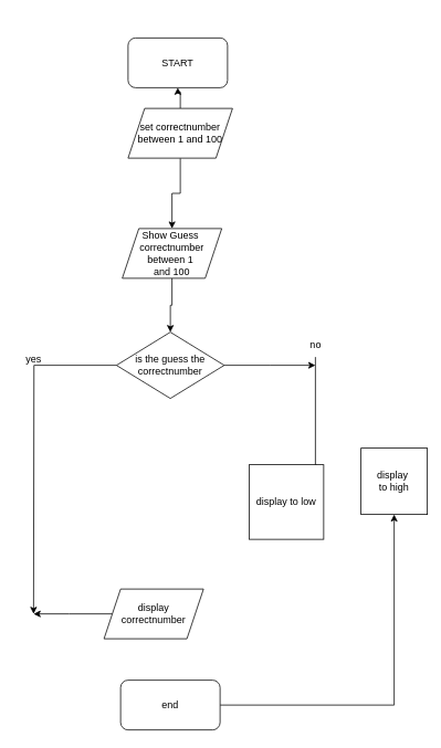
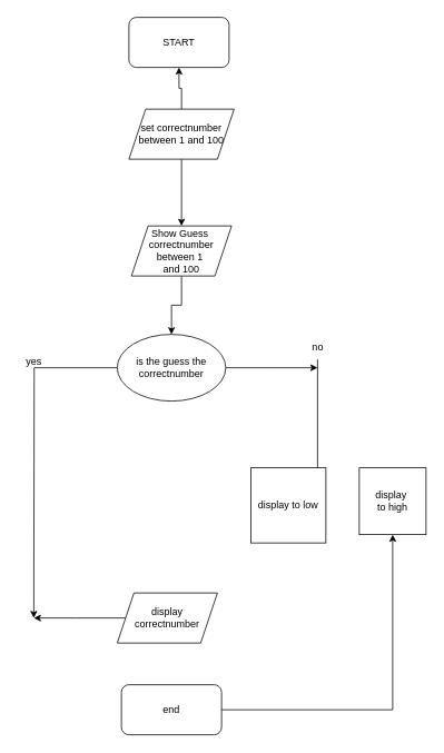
  <mxCell id="0" />
  <mxCell id="1" parent="0" />
- <mxCell id="2" value="START" style="rounded=1;whiteSpace=wrap;html=1;" vertex="1" parent="1"><mxGeometry x="154" y="45" width="120" height="60" as="geometry" /></mxCell>
+ <mxCell id="2" value="START" style="rounded=1;whiteSpace=wrap;html=1;" vertex="1" parent="1"><mxGeometry x="154" y="20" width="120" height="60" as="geometry" /></mxCell>
  <mxCell id="3" value="" style="edgeStyle=orthogonalEdgeStyle;rounded=0;orthogonalLoop=1;jettySize=auto;html=1;" edge="1" parent="1" source="5" target="2"><mxGeometry relative="1" as="geometry" /></mxCell>
  <mxCell id="4" value="" style="edgeStyle=orthogonalEdgeStyle;rounded=0;orthogonalLoop=1;jettySize=auto;html=1;" edge="1" parent="1" source="5" target="7"><mxGeometry relative="1" as="geometry" /></mxCell>
  <mxCell id="5" value="set correctnumber&lt;div&gt;between 1 and 100&lt;/div&gt;" style="shape=parallelogram;perimeter=parallelogramPerimeter;whiteSpace=wrap;html=1;fixedSize=1;" vertex="1" parent="1"><mxGeometry x="154" y="130" width="126" height="60" as="geometry" /></mxCell>
  <mxCell id="6" value="" style="edgeStyle=orthogonalEdgeStyle;rounded=0;orthogonalLoop=1;jettySize=auto;html=1;" edge="1" parent="1" source="7" target="10"><mxGeometry relative="1" as="geometry" /></mxCell>
- <mxCell id="7" value="Show Guess&amp;nbsp;&lt;div&gt;correctnumber&lt;/div&gt;&lt;div&gt;between 1&amp;nbsp;&lt;/div&gt;&lt;div&gt;and 100&lt;/div&gt;" style="shape=parallelogram;perimeter=parallelogramPerimeter;whiteSpace=wrap;html=1;fixedSize=1;" vertex="1" parent="1"><mxGeometry x="147" y="275" width="120" height="60" as="geometry" /></mxCell>
+ <mxCell id="7" value="Show Guess&amp;nbsp;&lt;div&gt;correctnumber&lt;/div&gt;&lt;div&gt;between 1&amp;nbsp;&lt;/div&gt;&lt;div&gt;and 100&lt;/div&gt;" style="shape=parallelogram;perimeter=parallelogramPerimeter;whiteSpace=wrap;html=1;fixedSize=1;" vertex="1" parent="1"><mxGeometry x="157" y="270" width="120" height="60" as="geometry" /></mxCell>
  <mxCell id="8" style="edgeStyle=orthogonalEdgeStyle;rounded=0;orthogonalLoop=1;jettySize=auto;html=1;exitX=0;exitY=0.5;exitDx=0;exitDy=0;" edge="1" parent="1" source="10"><mxGeometry relative="1" as="geometry"><mxPoint x="40" y="740" as="targetPoint" /></mxGeometry></mxCell>
  <mxCell id="9" style="edgeStyle=orthogonalEdgeStyle;rounded=0;orthogonalLoop=1;jettySize=auto;html=1;" edge="1" parent="1" source="10"><mxGeometry relative="1" as="geometry"><mxPoint x="380" y="440" as="targetPoint" /></mxGeometry></mxCell>
- <mxCell id="10" value="is the guess the&lt;div&gt;correctnumber&lt;/div&gt;" style="rhombus;whiteSpace=wrap;html=1;" vertex="1" parent="1"><mxGeometry x="140" y="400" width="130" height="80" as="geometry" /></mxCell>
+ <mxCell id="10" value="is the guess the&lt;div&gt;correctnumber&lt;/div&gt;" style="ellipse;whiteSpace=wrap;html=1;" vertex="1" parent="1"><mxGeometry x="140" y="400" width="130" height="80" as="geometry" /></mxCell>
  <mxCell id="11" style="edgeStyle=orthogonalEdgeStyle;rounded=0;orthogonalLoop=1;jettySize=auto;html=1;" edge="1" parent="1" source="12"><mxGeometry relative="1" as="geometry"><mxPoint x="380" y="570" as="targetPoint" /><Array as="points"><mxPoint x="380" y="560" /><mxPoint x="381" y="560" /></Array></mxGeometry></mxCell>
  <mxCell id="12" value="no" style="text;html=1;align=center;verticalAlign=middle;resizable=0;points=[];autosize=1;strokeColor=none;fillColor=none;" vertex="1" parent="1"><mxGeometry x="360" y="400" width="40" height="30" as="geometry" /></mxCell>
  <mxCell id="13" value="yes" style="text;html=1;align=center;verticalAlign=middle;resizable=0;points=[];autosize=1;strokeColor=none;fillColor=none;" vertex="1" parent="1"><mxGeometry x="20" y="418" width="40" height="30" as="geometry" /></mxCell>
- <mxCell id="14" value="display&amp;nbsp;&lt;div&gt;to high&lt;/div&gt;" style="whiteSpace=wrap;html=1;aspect=fixed;" vertex="1" parent="1"><mxGeometry x="435" y="540" width="80" height="80" as="geometry" /></mxCell>
+ <mxCell id="14" value="display&amp;nbsp;&lt;div&gt;to high&lt;/div&gt;" style="whiteSpace=wrap;html=1;aspect=fixed;" vertex="1" parent="1"><mxGeometry x="430" y="560" width="80" height="80" as="geometry" /></mxCell>
  <mxCell id="15" value="display to low" style="whiteSpace=wrap;html=1;aspect=fixed;" vertex="1" parent="1"><mxGeometry x="300" y="560" width="90" height="90" as="geometry" /></mxCell>
  <mxCell id="16" value="" style="edgeStyle=orthogonalEdgeStyle;rounded=0;orthogonalLoop=1;jettySize=auto;html=1;" edge="1" parent="1" source="17"><mxGeometry relative="1" as="geometry"><mxPoint x="40" y="740" as="targetPoint" /></mxGeometry></mxCell>
- <mxCell id="17" value="display&lt;div&gt;correctnumber&lt;/div&gt;" style="shape=parallelogram;perimeter=parallelogramPerimeter;whiteSpace=wrap;html=1;fixedSize=1;" vertex="1" parent="1"><mxGeometry x="125" y="710" width="120" height="60" as="geometry" /></mxCell>
+ <mxCell id="17" value="display&lt;div&gt;correctnumber&lt;/div&gt;" style="shape=parallelogram;perimeter=parallelogramPerimeter;whiteSpace=wrap;html=1;fixedSize=1;" vertex="1" parent="1"><mxGeometry x="140" y="710" width="120" height="60" as="geometry" /></mxCell>
  <mxCell id="18" value="" style="edgeStyle=orthogonalEdgeStyle;rounded=0;orthogonalLoop=1;jettySize=auto;html=1;" edge="1" parent="1" source="19" target="14"><mxGeometry relative="1" as="geometry" /></mxCell>
  <mxCell id="19" value="end" style="rounded=1;whiteSpace=wrap;html=1;" vertex="1" parent="1"><mxGeometry x="145" y="820" width="120" height="60" as="geometry" /></mxCell>
